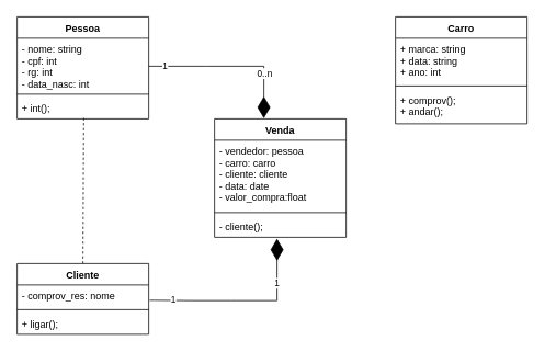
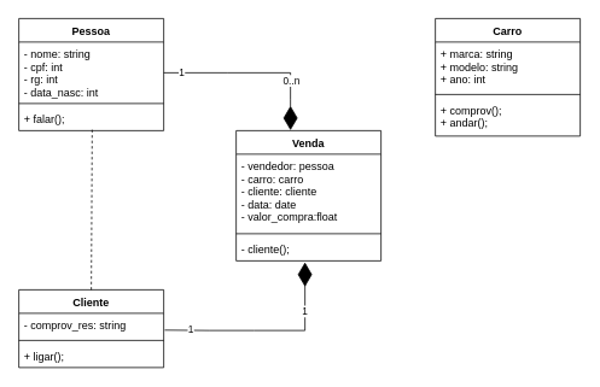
  <mxCell id="0" />
  <mxCell id="1" parent="0" />
  <mxCell id="2" value="Pessoa" style="swimlane;fontStyle=1;align=center;verticalAlign=top;childLayout=stackLayout;horizontal=1;startSize=26;horizontalStack=0;resizeParent=1;resizeParentMax=0;resizeLast=0;collapsible=1;marginBottom=0;" vertex="1" parent="1"><mxGeometry x="20" y="20" width="160" height="124" as="geometry" /></mxCell>
  <mxCell id="3" value="- nome: string&#10;- cpf: int&#10;- rg: int&#10;- data_nasc: int" style="text;strokeColor=none;fillColor=none;align=left;verticalAlign=top;spacingLeft=4;spacingRight=4;overflow=hidden;rotatable=0;points=[[0,0.5],[1,0.5]];portConstraint=eastwest;" vertex="1" parent="2"><mxGeometry y="26" width="160" height="64" as="geometry" /></mxCell>
  <mxCell id="4" value="" style="line;strokeWidth=1;fillColor=none;align=left;verticalAlign=middle;spacingTop=-1;spacingLeft=3;spacingRight=3;rotatable=0;labelPosition=right;points=[];portConstraint=eastwest;" vertex="1" parent="2"><mxGeometry y="90" width="160" height="8" as="geometry" /></mxCell>
- <mxCell id="5" value="+ int();" style="text;strokeColor=none;fillColor=none;align=left;verticalAlign=top;spacingLeft=4;spacingRight=4;overflow=hidden;rotatable=0;points=[[0,0.5],[1,0.5]];portConstraint=eastwest;" vertex="1" parent="2"><mxGeometry y="98" width="160" height="26" as="geometry" /></mxCell>
+ <mxCell id="5" value="+ falar();" style="text;strokeColor=none;fillColor=none;align=left;verticalAlign=top;spacingLeft=4;spacingRight=4;overflow=hidden;rotatable=0;points=[[0,0.5],[1,0.5]];portConstraint=eastwest;" vertex="1" parent="2"><mxGeometry y="98" width="160" height="26" as="geometry" /></mxCell>
  <mxCell id="6" value="Cliente" style="swimlane;fontStyle=1;align=center;verticalAlign=top;childLayout=stackLayout;horizontal=1;startSize=26;horizontalStack=0;resizeParent=1;resizeParentMax=0;resizeLast=0;collapsible=1;marginBottom=0;" vertex="1" parent="1"><mxGeometry x="20" y="320" width="160" height="86" as="geometry" /></mxCell>
- <mxCell id="7" value="- comprov_res: nome" style="text;strokeColor=none;fillColor=none;align=left;verticalAlign=top;spacingLeft=4;spacingRight=4;overflow=hidden;rotatable=0;points=[[0,0.5],[1,0.5]];portConstraint=eastwest;" vertex="1" parent="6"><mxGeometry y="26" width="160" height="26" as="geometry" /></mxCell>
+ <mxCell id="7" value="- comprov_res: string" style="text;strokeColor=none;fillColor=none;align=left;verticalAlign=top;spacingLeft=4;spacingRight=4;overflow=hidden;rotatable=0;points=[[0,0.5],[1,0.5]];portConstraint=eastwest;" vertex="1" parent="6"><mxGeometry y="26" width="160" height="26" as="geometry" /></mxCell>
  <mxCell id="8" value="" style="line;strokeWidth=1;fillColor=none;align=left;verticalAlign=middle;spacingTop=-1;spacingLeft=3;spacingRight=3;rotatable=0;labelPosition=right;points=[];portConstraint=eastwest;" vertex="1" parent="6"><mxGeometry y="52" width="160" height="8" as="geometry" /></mxCell>
  <mxCell id="9" value="+ ligar();" style="text;strokeColor=none;fillColor=none;align=left;verticalAlign=top;spacingLeft=4;spacingRight=4;overflow=hidden;rotatable=0;points=[[0,0.5],[1,0.5]];portConstraint=eastwest;" vertex="1" parent="6"><mxGeometry y="60" width="160" height="26" as="geometry" /></mxCell>
  <mxCell id="10" value="Carro" style="swimlane;fontStyle=1;align=center;verticalAlign=top;childLayout=stackLayout;horizontal=1;startSize=26;horizontalStack=0;resizeParent=1;resizeParentMax=0;resizeLast=0;collapsible=1;marginBottom=0;" vertex="1" parent="1"><mxGeometry x="480" y="20" width="160" height="130" as="geometry" /></mxCell>
- <mxCell id="11" value="+ marca: string&#10;+ data: string&#10;+ ano: int" style="text;strokeColor=none;fillColor=none;align=left;verticalAlign=top;spacingLeft=4;spacingRight=4;overflow=hidden;rotatable=0;points=[[0,0.5],[1,0.5]];portConstraint=eastwest;" vertex="1" parent="10"><mxGeometry y="26" width="160" height="54" as="geometry" /></mxCell>
+ <mxCell id="11" value="+ marca: string&#10;+ modelo: string&#10;+ ano: int" style="text;strokeColor=none;fillColor=none;align=left;verticalAlign=top;spacingLeft=4;spacingRight=4;overflow=hidden;rotatable=0;points=[[0,0.5],[1,0.5]];portConstraint=eastwest;" vertex="1" parent="10"><mxGeometry y="26" width="160" height="54" as="geometry" /></mxCell>
  <mxCell id="12" value="" style="line;strokeWidth=1;fillColor=none;align=left;verticalAlign=middle;spacingTop=-1;spacingLeft=3;spacingRight=3;rotatable=0;labelPosition=right;points=[];portConstraint=eastwest;" vertex="1" parent="10"><mxGeometry y="80" width="160" height="8" as="geometry" /></mxCell>
  <mxCell id="13" value="+ comprov();&#10;+ andar();" style="text;strokeColor=none;fillColor=none;align=left;verticalAlign=top;spacingLeft=4;spacingRight=4;overflow=hidden;rotatable=0;points=[[0,0.5],[1,0.5]];portConstraint=eastwest;" vertex="1" parent="10"><mxGeometry y="88" width="160" height="42" as="geometry" /></mxCell>
  <mxCell id="14" value="" style="endArrow=none;dashed=1;endFill=0;endSize=12;html=1;rounded=0;exitX=0.5;exitY=0;exitDx=0;exitDy=0;entryX=0.506;entryY=0.962;entryDx=0;entryDy=0;entryPerimeter=0;" edge="1" parent="1" source="6" target="5"><mxGeometry width="160" relative="1" as="geometry"><mxPoint x="110" y="250" as="sourcePoint" /><mxPoint x="100" y="150" as="targetPoint" /></mxGeometry></mxCell>
  <mxCell id="15" value="Venda" style="swimlane;fontStyle=1;align=center;verticalAlign=top;childLayout=stackLayout;horizontal=1;startSize=26;horizontalStack=0;resizeParent=1;resizeParentMax=0;resizeLast=0;collapsible=1;marginBottom=0;" vertex="1" parent="1"><mxGeometry x="260" y="144" width="160" height="144" as="geometry" /></mxCell>
  <mxCell id="16" value="- vendedor: pessoa&#10;- carro: carro&#10;- cliente: cliente&#10;- data: date&#10;- valor_compra:float" style="text;strokeColor=none;fillColor=none;align=left;verticalAlign=top;spacingLeft=4;spacingRight=4;overflow=hidden;rotatable=0;points=[[0,0.5],[1,0.5]];portConstraint=eastwest;" vertex="1" parent="15"><mxGeometry y="26" width="160" height="84" as="geometry" /></mxCell>
  <mxCell id="17" value="" style="line;strokeWidth=1;fillColor=none;align=left;verticalAlign=middle;spacingTop=-1;spacingLeft=3;spacingRight=3;rotatable=0;labelPosition=right;points=[];portConstraint=eastwest;" vertex="1" parent="15"><mxGeometry y="110" width="160" height="8" as="geometry" /></mxCell>
  <mxCell id="18" value="- cliente();" style="text;strokeColor=none;fillColor=none;align=left;verticalAlign=top;spacingLeft=4;spacingRight=4;overflow=hidden;rotatable=0;points=[[0,0.5],[1,0.5]];portConstraint=eastwest;" vertex="1" parent="15"><mxGeometry y="118" width="160" height="26" as="geometry" /></mxCell>
  <mxCell id="19" value="" style="endArrow=diamondThin;endFill=1;endSize=24;html=1;rounded=0;entryX=0.475;entryY=1.064;entryDx=0;entryDy=0;entryPerimeter=0;exitX=1.007;exitY=0.715;exitDx=0;exitDy=0;exitPerimeter=0;" edge="1" parent="1" source="7" target="18"><mxGeometry width="160" relative="1" as="geometry"><mxPoint x="180" y="312.5" as="sourcePoint" /><mxPoint x="340" y="312" as="targetPoint" /><Array as="points"><mxPoint x="230" y="365" /><mxPoint x="280" y="365" /><mxPoint x="336" y="365" /><mxPoint x="336" y="312" /></Array></mxGeometry></mxCell>
  <mxCell id="20" value="1" style="edgeLabel;html=1;align=center;verticalAlign=middle;resizable=0;points=[];" vertex="1" connectable="0" parent="19"><mxGeometry x="-0.758" y="1" relative="1" as="geometry"><mxPoint as="offset" /></mxGeometry></mxCell>
  <mxCell id="21" value="1" style="edgeLabel;html=1;align=center;verticalAlign=middle;resizable=0;points=[];" vertex="1" connectable="0" parent="19"><mxGeometry x="0.533" y="1" relative="1" as="geometry"><mxPoint as="offset" /></mxGeometry></mxCell>
  <mxCell id="22" value="" style="endArrow=diamondThin;endFill=1;endSize=24;html=1;rounded=0;entryX=0.375;entryY=-0.003;entryDx=0;entryDy=0;entryPerimeter=0;" edge="1" parent="1" target="15"><mxGeometry width="160" relative="1" as="geometry"><mxPoint x="180" y="80" as="sourcePoint" /><mxPoint x="260" y="140" as="targetPoint" /><Array as="points"><mxPoint x="250" y="80" /><mxPoint x="320" y="80" /><mxPoint x="320" y="110" /></Array></mxGeometry></mxCell>
  <mxCell id="23" value="1" style="edgeLabel;html=1;align=center;verticalAlign=middle;resizable=0;points=[];" vertex="1" connectable="0" parent="22"><mxGeometry x="-0.815" y="1" relative="1" as="geometry"><mxPoint as="offset" /></mxGeometry></mxCell>
  <mxCell id="24" value="0..n" style="edgeLabel;html=1;align=center;verticalAlign=middle;resizable=0;points=[];" vertex="1" connectable="0" parent="22"><mxGeometry x="0.458" relative="1" as="geometry"><mxPoint as="offset" /></mxGeometry></mxCell>
